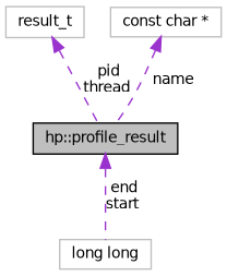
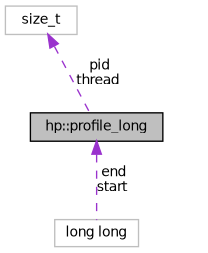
  digraph {
    node [color=grey75 fillcolor=white fontname=Helvetica fontsize=10 shape=record style=filled]
    edge [color=darkorchid3 dir=back fontname=Helvetica fontsize=10 labelfontname=Helvetica labelfontsize=10 style=dashed]
-   n1 [color=black fillcolor=grey75 fontcolor=black height=0.2 label="hp::profile_result" width=0.4]
+   n1 [color=black fillcolor=grey75 fontcolor=black height=0.2 label="hp::profile_long" width=0.4]
    n2 [height=0.2 label="long long" width=0.4]
-   n3 [height=0.2 label=result_t width=0.4]
-   n4 [height=0.2 label="const char *" width=0.4]
+   n3 [height=0.2 label=size_t width=0.4]
    n1 -> n2 [label=" end\nstart"]
    n3 -> n1 [label=" pid\nthread"]
-   n4 -> n1 [label=" name"]
  }
